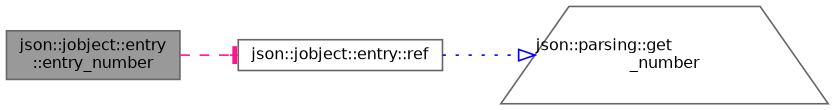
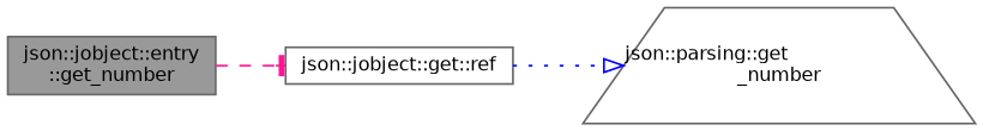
  digraph {
    rankdir=LR
    node [color=grey40 fillcolor=white fontname=Helvetica fontsize=10 shape=box style=filled]
    edge [fontname=Helvetica fontsize=10 labelfontname=Helvetica labelfontsize=10]
-   n1 [color=gray40 fillcolor=grey60 fontcolor=black height=0.2 label="json::jobject::entry\l::entry_number" width=0.4]
-   n2 [height=0.2 label="json::jobject::entry::ref" width=0.4]
+   n1 [color=gray40 fillcolor=grey60 fontcolor=black height=0.2 label="json::jobject::entry\l::get_number" width=0.4]
+   n2 [height=0.2 label="json::jobject::get::ref" width=0.4]
    n3 [height=0.2 label="json::parsing::get\l_number" shape=trapezium width=0.4]
    n1 -> n2 [arrowhead=tee color=deeppink style=dashed]
    n2 -> n3 [arrowhead=onormal color=blue style=dotted]
  }
